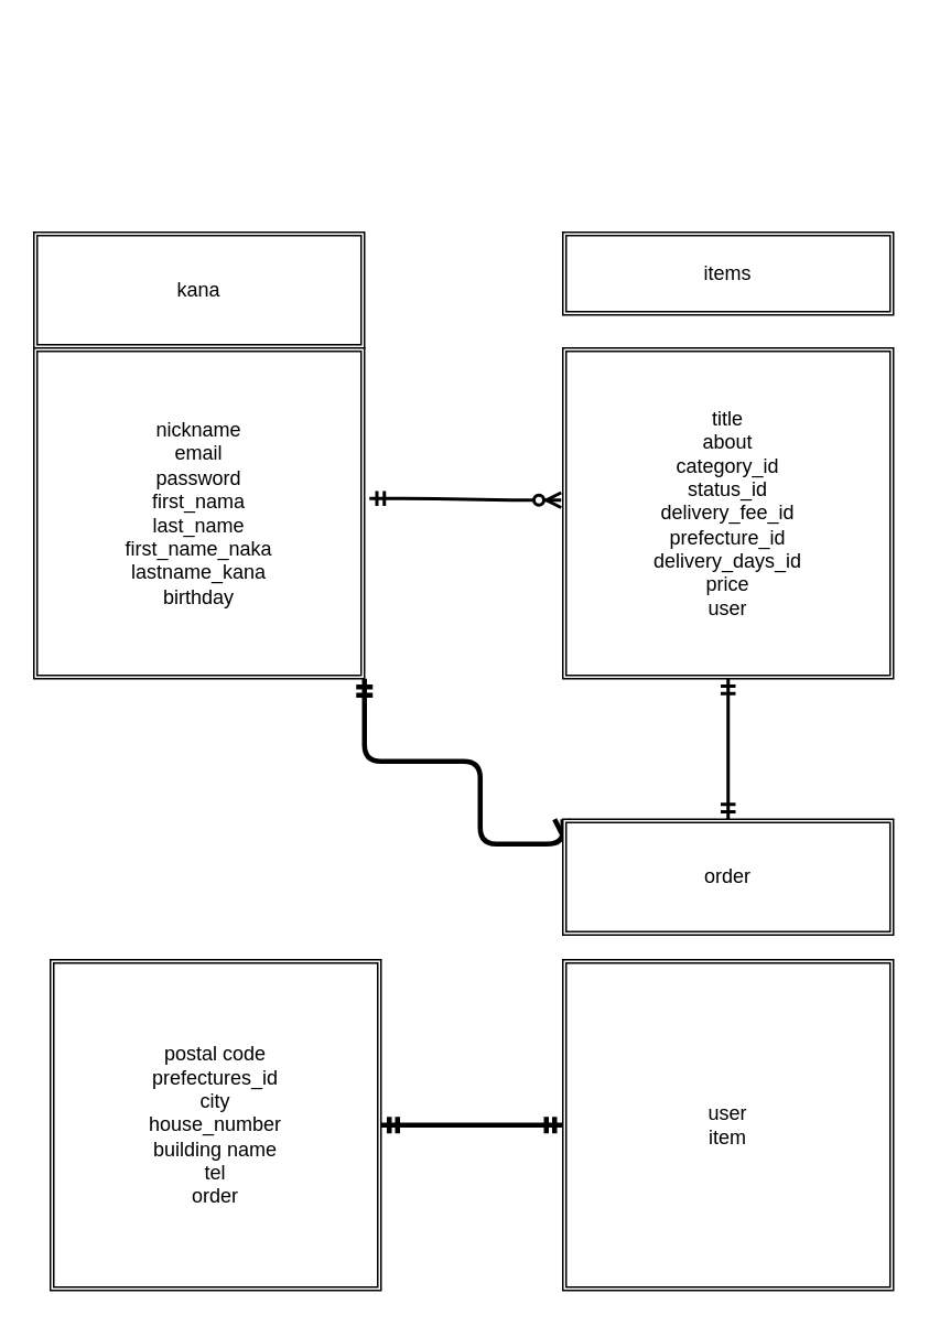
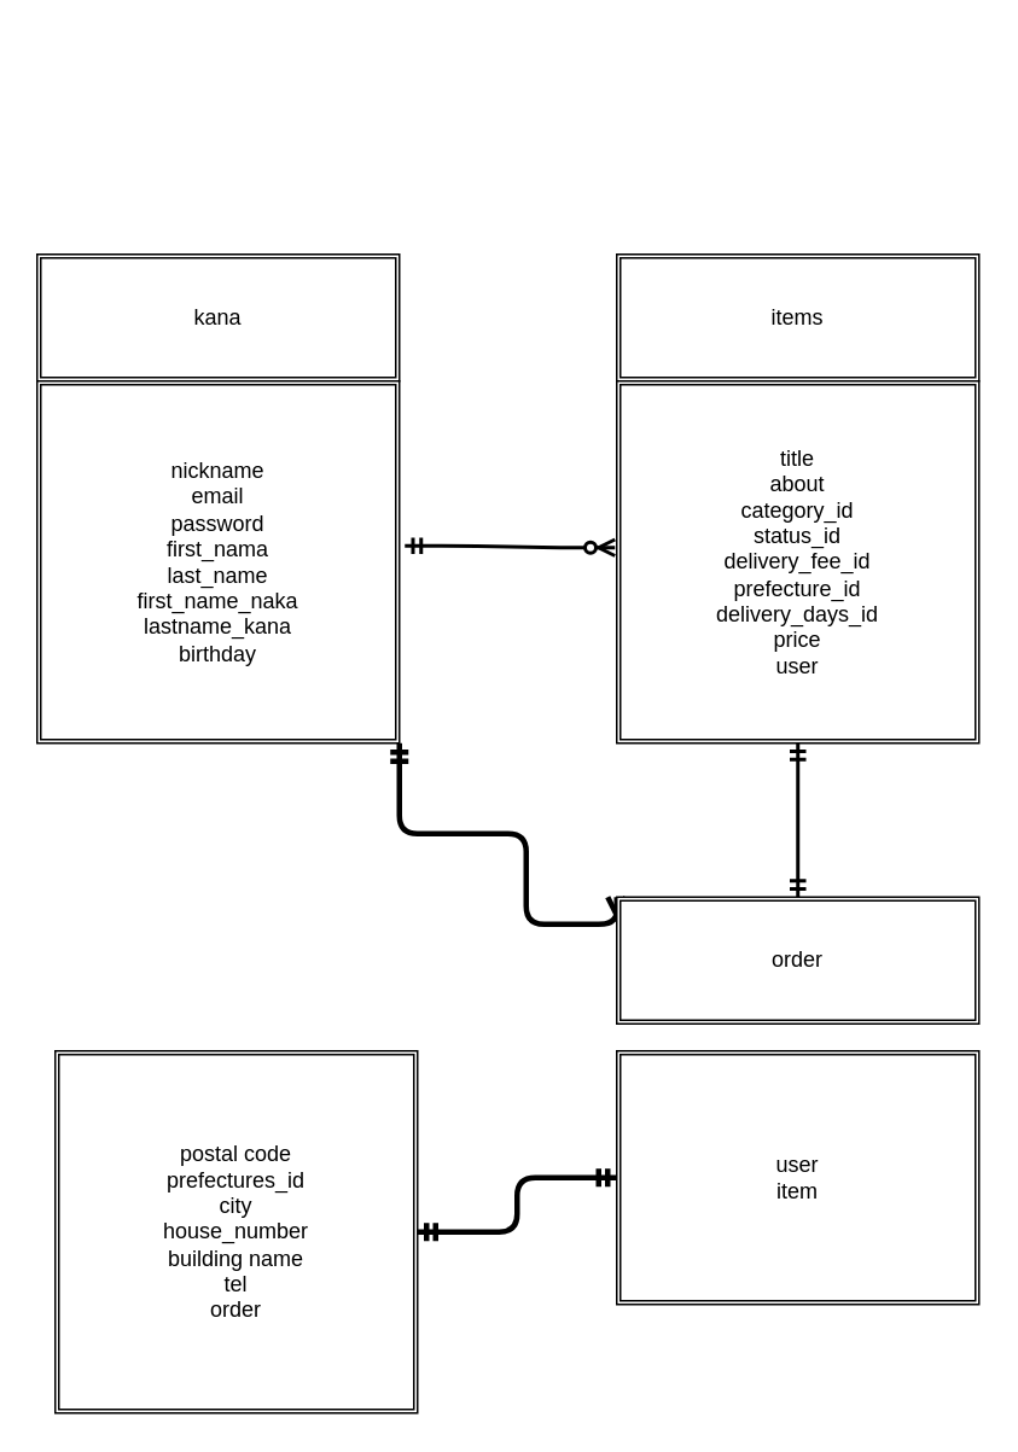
  <mxCell id="0" />
  <mxCell id="1" parent="0" />
  <mxCell id="2" style="edgeStyle=none;rounded=0;orthogonalLoop=1;jettySize=auto;html=1;startArrow=ERmandOne;startFill=0;endArrow=ERoneToMany;endFill=0;" parent="1" edge="1"><mxGeometry relative="1" as="geometry"><mxPoint x="105" y="20" as="targetPoint" /><mxPoint x="105" y="20" as="sourcePoint" /></mxGeometry></mxCell>
  <mxCell id="3" value="kana" style="shape=ext;double=1;rounded=0;whiteSpace=wrap;html=1;sketch=0;align=center;" parent="1" vertex="1"><mxGeometry x="20" y="140" width="200" height="70" as="geometry" /></mxCell>
  <mxCell id="4" style="edgeStyle=orthogonalEdgeStyle;curved=0;rounded=1;sketch=0;orthogonalLoop=1;jettySize=auto;html=1;exitX=0.5;exitY=1;exitDx=0;exitDy=0;" parent="1" source="3" target="3" edge="1"><mxGeometry relative="1" as="geometry" /></mxCell>
  <mxCell id="5" style="edgeStyle=orthogonalEdgeStyle;curved=0;rounded=1;sketch=0;orthogonalLoop=1;jettySize=auto;html=1;exitX=1;exitY=1;exitDx=0;exitDy=0;entryX=0;entryY=0;entryDx=0;entryDy=0;startArrow=ERmandOne;startFill=0;endArrow=ERmany;endFill=0;endSize=6;strokeWidth=3;" parent="1" source="6" target="13" edge="1"><mxGeometry relative="1" as="geometry"><Array as="points"><mxPoint x="220" y="460" /><mxPoint x="290" y="460" /><mxPoint x="290" y="510" /></Array></mxGeometry></mxCell>
  <mxCell id="6" value="nickname&lt;br&gt;email&lt;br&gt;password&lt;br&gt;first_nama&lt;br&gt;last_name&lt;br&gt;first_name_naka&lt;br&gt;lastname_kana&lt;br&gt;birthday" style="shape=ext;double=1;whiteSpace=wrap;html=1;aspect=fixed;rounded=0;sketch=0;align=center;" parent="1" vertex="1"><mxGeometry x="20" y="210" width="200" height="200" as="geometry" /></mxCell>
- <mxCell id="7" value="items" style="shape=ext;double=1;rounded=0;whiteSpace=wrap;html=1;sketch=0;align=center;" parent="1" vertex="1"><mxGeometry x="340" y="140" width="200" height="50" as="geometry" /></mxCell>
+ <mxCell id="7" value="items" style="shape=ext;double=1;rounded=0;whiteSpace=wrap;html=1;sketch=0;align=center;" parent="1" vertex="1"><mxGeometry x="340" y="140" width="200" height="70" as="geometry" /></mxCell>
  <mxCell id="8" style="edgeStyle=orthogonalEdgeStyle;curved=0;rounded=1;sketch=0;orthogonalLoop=1;jettySize=auto;html=1;exitX=0.5;exitY=1;exitDx=0;exitDy=0;entryX=0.5;entryY=0;entryDx=0;entryDy=0;startArrow=ERmandOne;startFill=0;endSize=6;strokeWidth=2;endArrow=ERmandOne;endFill=0;" parent="1" source="9" target="13" edge="1"><mxGeometry relative="1" as="geometry" /></mxCell>
  <mxCell id="9" value="title&lt;br&gt;&lt;span&gt;about&lt;/span&gt;&lt;br&gt;&lt;span&gt;category_id&lt;/span&gt;&lt;br&gt;&lt;span&gt;status_id&lt;/span&gt;&lt;br&gt;&lt;span&gt;delivery_fee_id&lt;br&gt;&lt;/span&gt;prefecture_id&lt;br&gt;delivery_days_id&lt;span&gt;&lt;br&gt;&lt;/span&gt;price&lt;br&gt;&lt;span&gt;user&lt;/span&gt;" style="shape=ext;double=1;whiteSpace=wrap;html=1;aspect=fixed;rounded=0;sketch=0;align=center;" parent="1" vertex="1"><mxGeometry x="340" y="210" width="200" height="200" as="geometry" /></mxCell>
  <mxCell id="10" value="" style="edgeStyle=entityRelationEdgeStyle;fontSize=12;html=1;endArrow=ERzeroToMany;endFill=1;entryX=-0.005;entryY=0.46;entryDx=0;entryDy=0;entryPerimeter=0;exitX=1.015;exitY=0.455;exitDx=0;exitDy=0;exitPerimeter=0;startArrow=ERmandOne;startFill=0;strokeWidth=2;" parent="1" source="6" target="9" edge="1"><mxGeometry width="100" height="100" relative="1" as="geometry"><mxPoint x="270" y="420" as="sourcePoint" /><mxPoint x="370" y="320" as="targetPoint" /></mxGeometry></mxCell>
  <mxCell id="11" style="edgeStyle=orthogonalEdgeStyle;curved=0;rounded=1;sketch=0;orthogonalLoop=1;jettySize=auto;html=1;exitX=1;exitY=0.5;exitDx=0;exitDy=0;entryX=0;entryY=0.5;entryDx=0;entryDy=0;startArrow=ERmandOne;startFill=0;endArrow=ERmandOne;endFill=0;endSize=6;strokeWidth=3;" parent="1" source="12" target="14" edge="1"><mxGeometry relative="1" as="geometry" /></mxCell>
  <mxCell id="12" value="&lt;span&gt;postal code&lt;/span&gt;&lt;br&gt;&lt;span&gt;prefectures_id&lt;/span&gt;&lt;br&gt;&lt;span&gt;city&lt;/span&gt;&lt;br&gt;&lt;span&gt;house_number&lt;/span&gt;&lt;br&gt;&lt;span&gt;building name&lt;/span&gt;&lt;br&gt;&lt;span&gt;tel&lt;/span&gt;&lt;br&gt;order" style="shape=ext;double=1;whiteSpace=wrap;html=1;aspect=fixed;rounded=0;sketch=0;align=center;" parent="1" vertex="1"><mxGeometry x="30" y="580" width="200" height="200" as="geometry" /></mxCell>
  <mxCell id="13" value="order" style="shape=ext;double=1;rounded=0;whiteSpace=wrap;html=1;sketch=0;align=center;" parent="1" vertex="1"><mxGeometry x="340" y="495" width="200" height="70" as="geometry" /></mxCell>
- <mxCell id="14" value="user&lt;br&gt;item" style="shape=ext;double=1;whiteSpace=wrap;html=1;aspect=fixed;rounded=0;sketch=0;align=center;" parent="1" vertex="1"><mxGeometry x="340" y="580" width="200" height="200" as="geometry" /></mxCell>
+ <mxCell id="14" value="user&lt;br&gt;item" style="shape=ext;double=1;whiteSpace=wrap;html=1;aspect=fixed;rounded=0;sketch=0;align=center;" parent="1" vertex="1"><mxGeometry x="340" y="580" width="200" height="140" as="geometry" /></mxCell>
